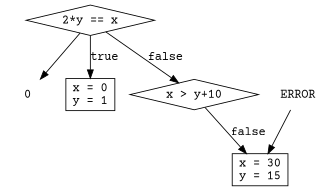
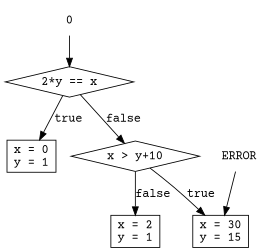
  digraph {
    fontname="Courier Prime"
    node [fontname="Courier Prime" shape=box]
    edge [fontname="Courier Prime"]
    0 [shape=none]
    n2 [label="2*y == x" shape=diamond]
    n3 [label="x = 0\ny = 1"]
    n4 [label="x > y+10" shape=diamond]
+   n5 [label="x = 2\ny = 1"]
    n6 [label="x = 30\ny = 15"]
    n7 [label=ERROR shape=plaintext]
-   n2 -> 0
+   0 -> n2
    n2 -> n3 [label=true]
    n2 -> n4 [label=false]
-   n4 -> n6 [label=false]
+   n4 -> n5 [label=false]
+   n4 -> n6 [label=true]
    n7 -> n6
  }
